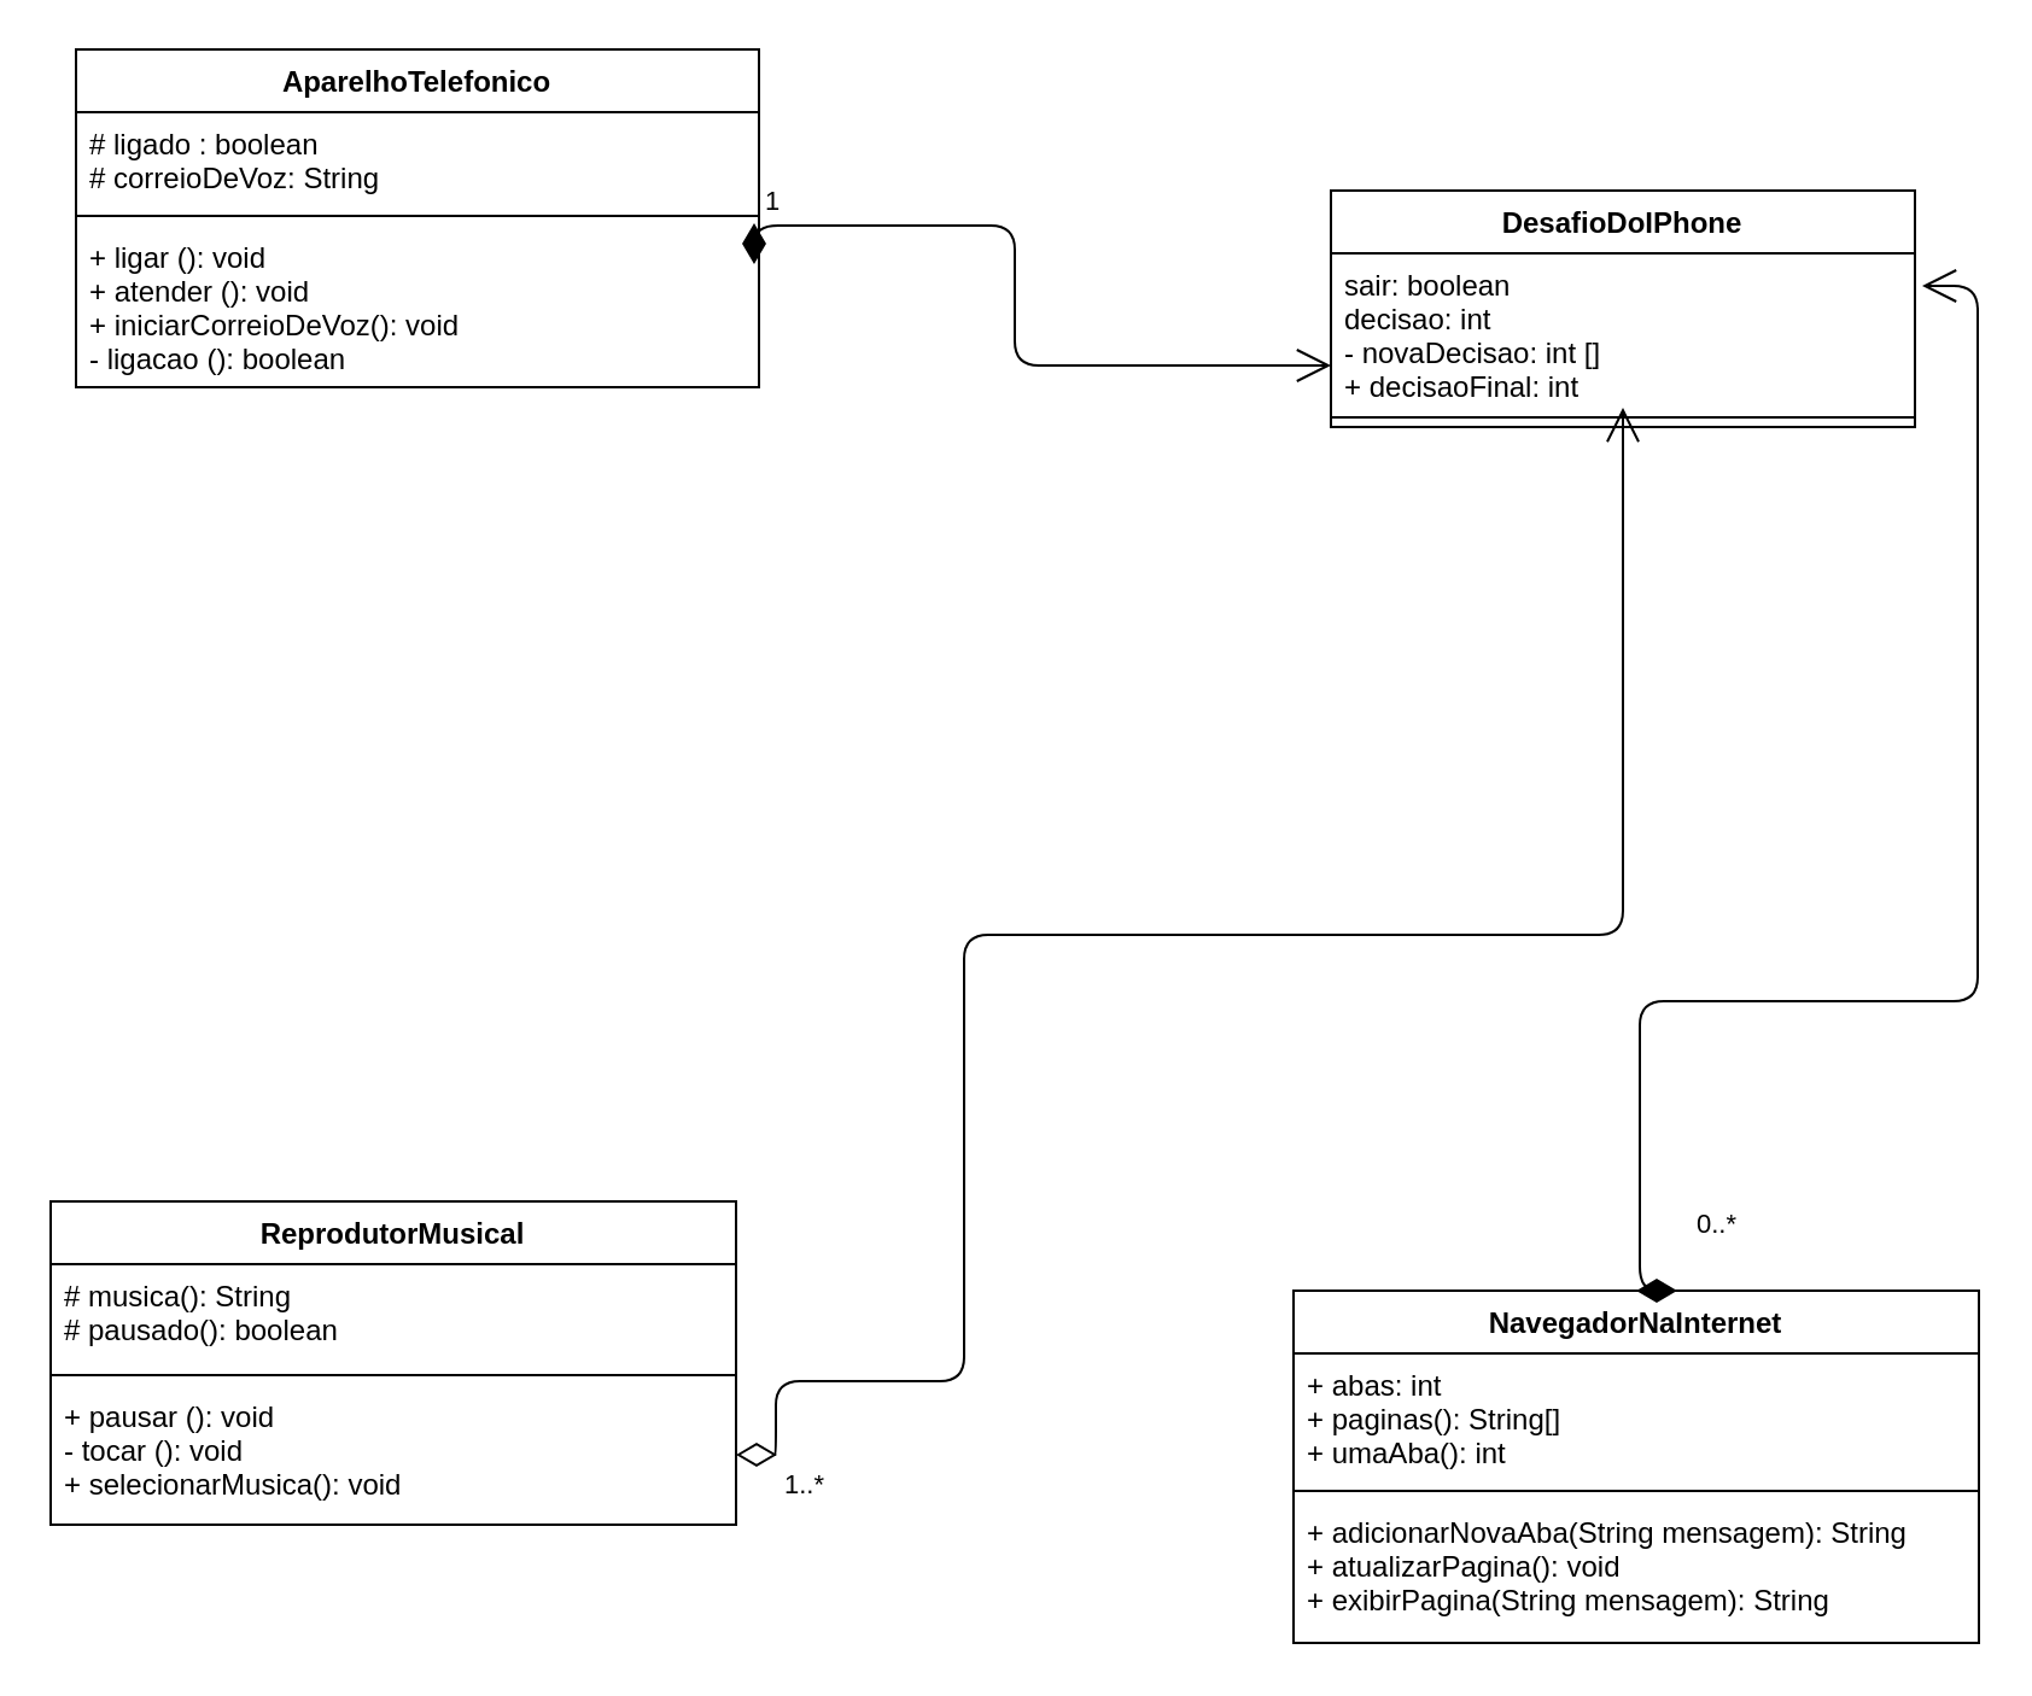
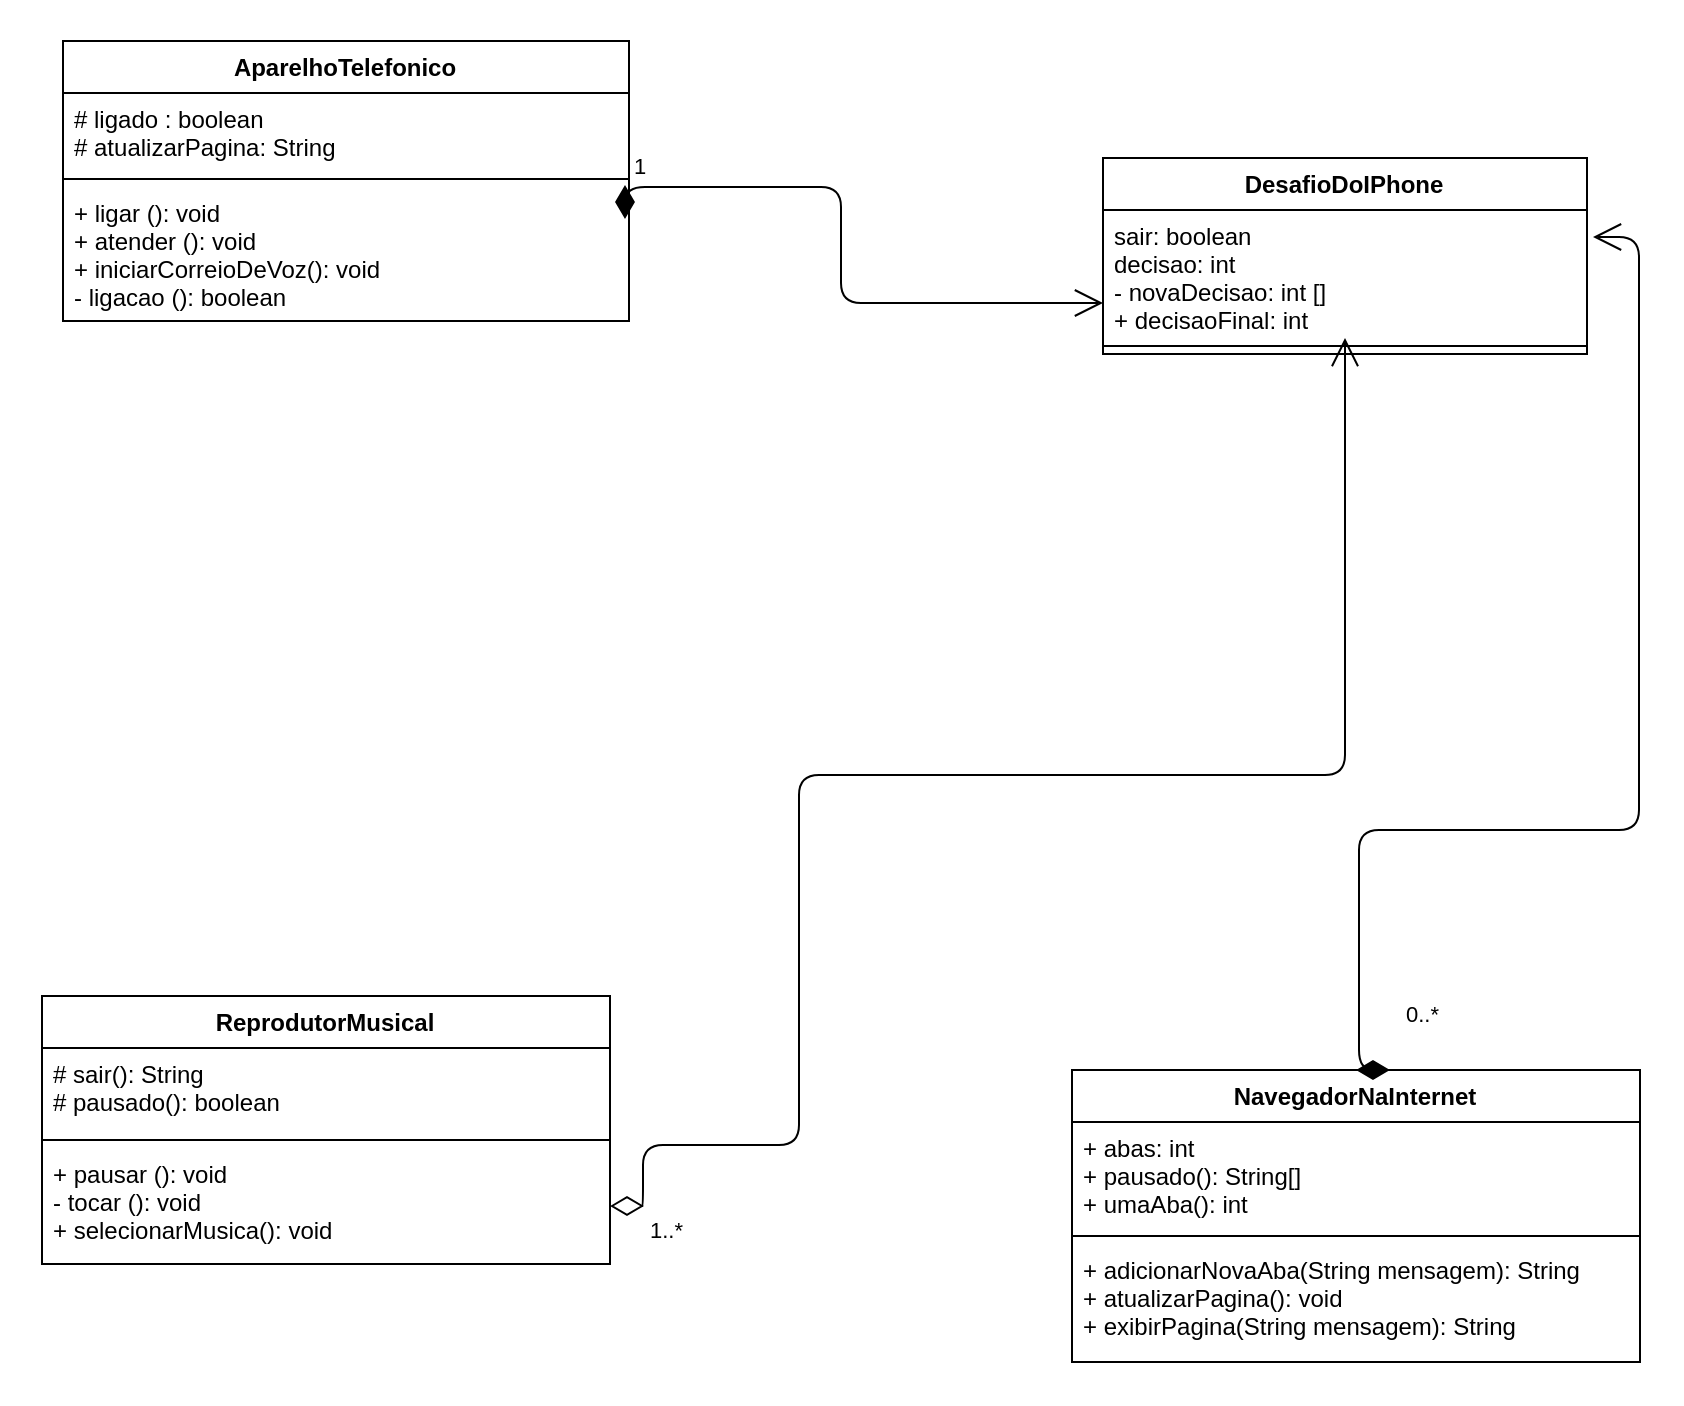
  <mxCell id="0" />
  <mxCell id="1" parent="0" />
  <mxCell id="2" value="AparelhoTelefonico" style="swimlane;fontStyle=1;align=center;verticalAlign=top;childLayout=stackLayout;horizontal=1;startSize=26;horizontalStack=0;resizeParent=1;resizeParentMax=0;resizeLast=0;collapsible=1;marginBottom=0;" parent="1" vertex="1"><mxGeometry x="31" y="20" width="283" height="140" as="geometry" /></mxCell>
- <mxCell id="3" value="# ligado : boolean&#10;# correioDeVoz: String&#10;" style="text;strokeColor=none;fillColor=none;align=left;verticalAlign=top;spacingLeft=4;spacingRight=4;overflow=hidden;rotatable=0;points=[[0,0.5],[1,0.5]];portConstraint=eastwest;" parent="2" vertex="1"><mxGeometry y="26" width="283" height="39" as="geometry" /></mxCell>
+ <mxCell id="3" value="# ligado : boolean&#10;# atualizarPagina: String&#10;" style="text;strokeColor=none;fillColor=none;align=left;verticalAlign=top;spacingLeft=4;spacingRight=4;overflow=hidden;rotatable=0;points=[[0,0.5],[1,0.5]];portConstraint=eastwest;" parent="2" vertex="1"><mxGeometry y="26" width="283" height="39" as="geometry" /></mxCell>
  <mxCell id="4" value="" style="line;strokeWidth=1;fillColor=none;align=left;verticalAlign=middle;spacingTop=-1;spacingLeft=3;spacingRight=3;rotatable=0;labelPosition=right;points=[];portConstraint=eastwest;" parent="2" vertex="1"><mxGeometry y="65" width="283" height="8" as="geometry" /></mxCell>
  <mxCell id="5" value="1" style="endArrow=open;html=1;endSize=12;startArrow=diamondThin;startSize=14;startFill=1;edgeStyle=orthogonalEdgeStyle;align=left;verticalAlign=bottom;" parent="2" target="16" edge="1"><mxGeometry x="-1" y="3" relative="1" as="geometry"><mxPoint x="281" y="72" as="sourcePoint" /><mxPoint x="433" y="131" as="targetPoint" /><Array as="points"><mxPoint x="389" y="73" /><mxPoint x="389" y="131" /></Array></mxGeometry></mxCell>
  <mxCell id="6" value="+ ligar (): void&#10;+ atender (): void&#10;+ iniciarCorreioDeVoz(): void&#10;- ligacao (): boolean" style="text;strokeColor=none;fillColor=none;align=left;verticalAlign=top;spacingLeft=4;spacingRight=4;overflow=hidden;rotatable=0;points=[[0,0.5],[1,0.5]];portConstraint=eastwest;" parent="2" vertex="1"><mxGeometry y="73" width="283" height="67" as="geometry" /></mxCell>
  <mxCell id="7" value="ReprodutorMusical" style="swimlane;fontStyle=1;align=center;verticalAlign=top;childLayout=stackLayout;horizontal=1;startSize=26;horizontalStack=0;resizeParent=1;resizeParentMax=0;resizeLast=0;collapsible=1;marginBottom=0;" parent="1" vertex="1"><mxGeometry x="20.5" y="497.5" width="284" height="134" as="geometry" /></mxCell>
- <mxCell id="8" value="# musica(): String&#10;# pausado(): boolean" style="text;strokeColor=none;fillColor=none;align=left;verticalAlign=top;spacingLeft=4;spacingRight=4;overflow=hidden;rotatable=0;points=[[0,0.5],[1,0.5]];portConstraint=eastwest;" parent="7" vertex="1"><mxGeometry y="26" width="284" height="42" as="geometry" /></mxCell>
+ <mxCell id="8" value="# sair(): String&#10;# pausado(): boolean" style="text;strokeColor=none;fillColor=none;align=left;verticalAlign=top;spacingLeft=4;spacingRight=4;overflow=hidden;rotatable=0;points=[[0,0.5],[1,0.5]];portConstraint=eastwest;" parent="7" vertex="1"><mxGeometry y="26" width="284" height="42" as="geometry" /></mxCell>
  <mxCell id="9" value="" style="line;strokeWidth=1;fillColor=none;align=left;verticalAlign=middle;spacingTop=-1;spacingLeft=3;spacingRight=3;rotatable=0;labelPosition=right;points=[];portConstraint=eastwest;" parent="7" vertex="1"><mxGeometry y="68" width="284" height="8" as="geometry" /></mxCell>
  <mxCell id="10" value="+ pausar (): void&#10;- tocar (): void&#10;+ selecionarMusica(): void" style="text;strokeColor=none;fillColor=none;align=left;verticalAlign=top;spacingLeft=4;spacingRight=4;overflow=hidden;rotatable=0;points=[[0,0.5],[1,0.5]];portConstraint=eastwest;" parent="7" vertex="1"><mxGeometry y="76" width="284" height="58" as="geometry" /></mxCell>
  <mxCell id="11" value="NavegadorNaInternet" style="swimlane;fontStyle=1;align=center;verticalAlign=top;childLayout=stackLayout;horizontal=1;startSize=26;horizontalStack=0;resizeParent=1;resizeParentMax=0;resizeLast=0;collapsible=1;marginBottom=0;" parent="1" vertex="1"><mxGeometry x="535.5" y="534.5" width="284" height="146" as="geometry" /></mxCell>
- <mxCell id="12" value="+ abas: int&#10;+ paginas(): String[]&#10;+ umaAba(): int" style="text;strokeColor=none;fillColor=none;align=left;verticalAlign=top;spacingLeft=4;spacingRight=4;overflow=hidden;rotatable=0;points=[[0,0.5],[1,0.5]];portConstraint=eastwest;" parent="11" vertex="1"><mxGeometry y="26" width="284" height="53" as="geometry" /></mxCell>
+ <mxCell id="12" value="+ abas: int&#10;+ pausado(): String[]&#10;+ umaAba(): int" style="text;strokeColor=none;fillColor=none;align=left;verticalAlign=top;spacingLeft=4;spacingRight=4;overflow=hidden;rotatable=0;points=[[0,0.5],[1,0.5]];portConstraint=eastwest;" parent="11" vertex="1"><mxGeometry y="26" width="284" height="53" as="geometry" /></mxCell>
  <mxCell id="13" value="" style="line;strokeWidth=1;fillColor=none;align=left;verticalAlign=middle;spacingTop=-1;spacingLeft=3;spacingRight=3;rotatable=0;labelPosition=right;points=[];portConstraint=eastwest;" parent="11" vertex="1"><mxGeometry y="79" width="284" height="8" as="geometry" /></mxCell>
  <mxCell id="14" value="+ adicionarNovaAba(String mensagem): String&#10;+ atualizarPagina(): void&#10;+ exibirPagina(String mensagem): String" style="text;strokeColor=none;fillColor=none;align=left;verticalAlign=top;spacingLeft=4;spacingRight=4;overflow=hidden;rotatable=0;points=[[0,0.5],[1,0.5]];portConstraint=eastwest;" parent="11" vertex="1"><mxGeometry y="87" width="284" height="59" as="geometry" /></mxCell>
  <mxCell id="15" value="DesafioDoIPhone" style="swimlane;fontStyle=1;align=center;verticalAlign=top;childLayout=stackLayout;horizontal=1;startSize=26;horizontalStack=0;resizeParent=1;resizeParentMax=0;resizeLast=0;collapsible=1;marginBottom=0;" parent="1" vertex="1"><mxGeometry x="551" y="78.5" width="242" height="98" as="geometry" /></mxCell>
  <mxCell id="16" value="sair: boolean&#10;decisao: int&#10;- novaDecisao: int []&#10;+ decisaoFinal: int" style="text;strokeColor=none;fillColor=none;align=left;verticalAlign=top;spacingLeft=4;spacingRight=4;overflow=hidden;rotatable=0;points=[[0,0.5],[1,0.5]];portConstraint=eastwest;" parent="15" vertex="1"><mxGeometry y="26" width="242" height="64" as="geometry" /></mxCell>
  <mxCell id="17" value="0..*" style="endArrow=open;html=1;endSize=12;startArrow=diamondThin;startSize=14;startFill=1;edgeStyle=orthogonalEdgeStyle;align=left;verticalAlign=bottom;exitX=0.5;exitY=0;exitDx=0;exitDy=0;" parent="15" edge="1" source="11"><mxGeometry x="-0.93" y="-22" relative="1" as="geometry"><mxPoint x="159" y="395" as="sourcePoint" /><mxPoint x="245" y="39.5" as="targetPoint" /><Array as="points"><mxPoint x="128" y="456" /><mxPoint x="128" y="336" /><mxPoint x="268" y="336" /><mxPoint x="268" y="40" /></Array><mxPoint as="offset" /></mxGeometry></mxCell>
  <mxCell id="18" value="" style="line;strokeWidth=1;fillColor=none;align=left;verticalAlign=middle;spacingTop=-1;spacingLeft=3;spacingRight=3;rotatable=0;labelPosition=right;points=[];portConstraint=eastwest;" parent="15" vertex="1"><mxGeometry y="90" width="242" height="8" as="geometry" /></mxCell>
  <mxCell id="19" value="1..*" style="endArrow=open;html=1;endSize=12;startArrow=diamondThin;startSize=14;startFill=0;edgeStyle=orthogonalEdgeStyle;align=left;verticalAlign=bottom;" parent="1" source="10" target="16" edge="1"><mxGeometry x="-0.958" y="-22" relative="1" as="geometry"><mxPoint x="327" y="574" as="sourcePoint" /><mxPoint x="676.588" y="327.5" as="targetPoint" /><Array as="points"><mxPoint x="321" y="602" /><mxPoint x="321" y="572" /><mxPoint x="399" y="572" /><mxPoint x="399" y="387" /><mxPoint x="672" y="387" /></Array><mxPoint x="-20" y="22" as="offset" /></mxGeometry></mxCell>
